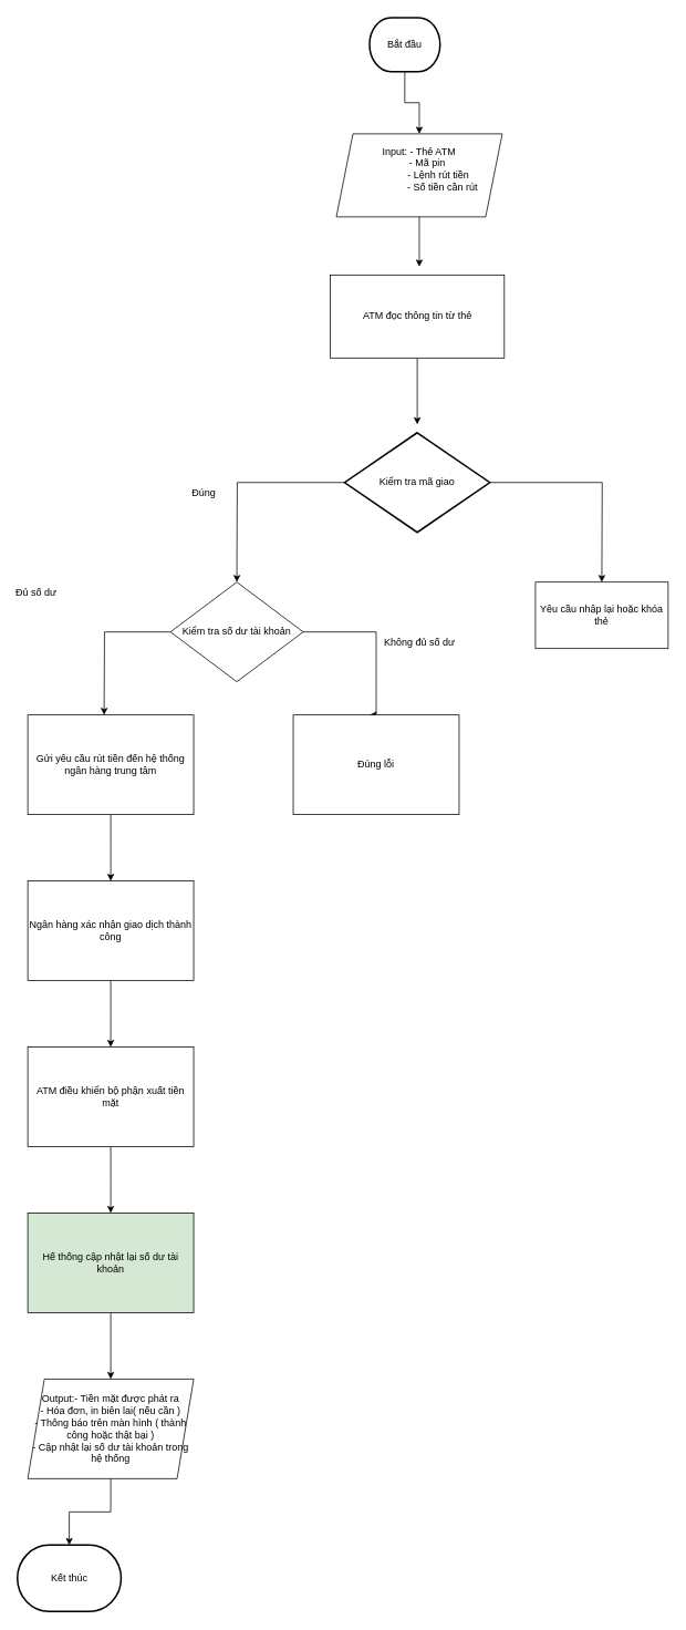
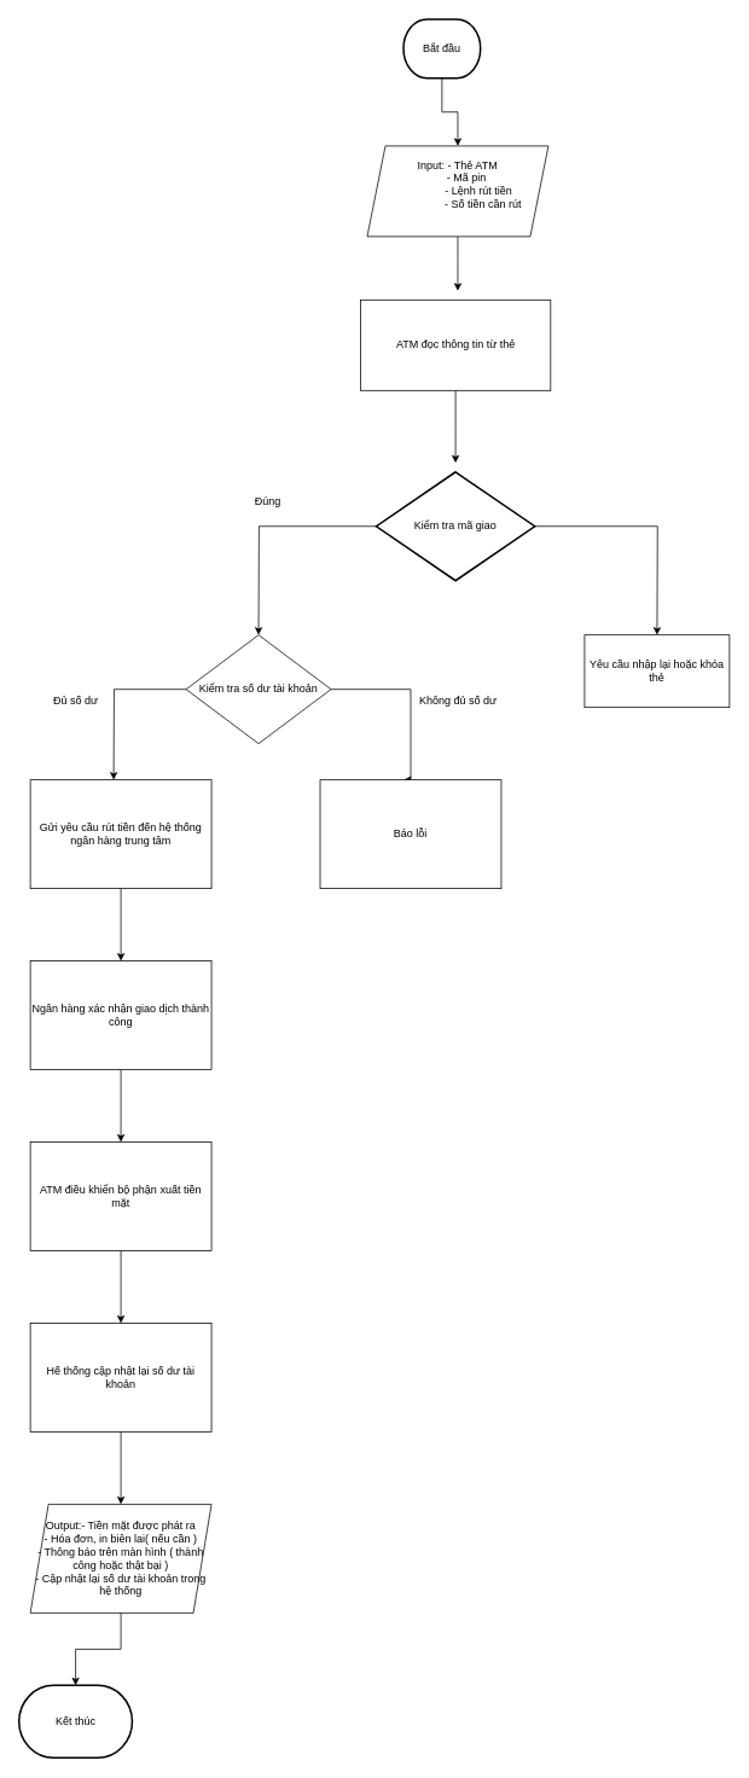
  <mxCell id="0" />
  <mxCell id="1" parent="0" />
  <mxCell id="2" style="edgeStyle=orthogonalEdgeStyle;rounded=0;orthogonalLoop=1;jettySize=auto;html=1;entryX=0.5;entryY=0;entryDx=0;entryDy=0;" edge="1" parent="1" source="3" target="5"><mxGeometry relative="1" as="geometry" /></mxCell>
  <mxCell id="3" value="Bắt đầu" style="strokeWidth=2;html=1;shape=mxgraph.flowchart.terminator;whiteSpace=wrap;" vertex="1" parent="1"><mxGeometry x="445" y="20" width="85" height="65" as="geometry" /></mxCell>
  <mxCell id="4" style="edgeStyle=orthogonalEdgeStyle;rounded=0;orthogonalLoop=1;jettySize=auto;html=1;" edge="1" parent="1" source="5"><mxGeometry relative="1" as="geometry"><mxPoint x="505" y="320" as="targetPoint" /></mxGeometry></mxCell>
  <mxCell id="5" value="Input: - Thẻ ATM&lt;div&gt;&amp;nbsp; &amp;nbsp; &amp;nbsp; - Mã pin&lt;/div&gt;&lt;div&gt;&lt;span style=&quot;background-color: transparent; color: light-dark(rgb(0, 0, 0), rgb(255, 255, 255));&quot;&gt;&amp;nbsp; &amp;nbsp; &amp;nbsp; &amp;nbsp; &amp;nbsp; &amp;nbsp; &amp;nbsp; - Lệnh rút tiền&lt;/span&gt;&lt;/div&gt;&lt;div&gt;&lt;span style=&quot;background-color: transparent; color: light-dark(rgb(0, 0, 0), rgb(255, 255, 255));&quot;&gt;&amp;nbsp; &amp;nbsp; &amp;nbsp; &amp;nbsp; &amp;nbsp; &amp;nbsp; &amp;nbsp; &amp;nbsp; &amp;nbsp;- Số tiền cần rút&lt;/span&gt;&lt;/div&gt;&lt;div&gt;&lt;br&gt;&lt;/div&gt;" style="shape=parallelogram;perimeter=parallelogramPerimeter;whiteSpace=wrap;html=1;fixedSize=1;" vertex="1" parent="1"><mxGeometry x="405" y="160" width="200" height="100" as="geometry" /></mxCell>
  <mxCell id="6" style="edgeStyle=orthogonalEdgeStyle;rounded=0;orthogonalLoop=1;jettySize=auto;html=1;" edge="1" parent="1" source="8"><mxGeometry relative="1" as="geometry"><mxPoint x="725" y="700" as="targetPoint" /></mxGeometry></mxCell>
  <mxCell id="7" style="edgeStyle=orthogonalEdgeStyle;rounded=0;orthogonalLoop=1;jettySize=auto;html=1;" edge="1" parent="1" source="8"><mxGeometry relative="1" as="geometry"><mxPoint x="285" y="700" as="targetPoint" /></mxGeometry></mxCell>
  <mxCell id="8" value="Kiểm tra mã giao" style="strokeWidth=2;html=1;shape=mxgraph.flowchart.decision;whiteSpace=wrap;" vertex="1" parent="1"><mxGeometry x="415" y="520" width="175" height="120" as="geometry" /></mxCell>
  <mxCell id="9" style="edgeStyle=orthogonalEdgeStyle;rounded=0;orthogonalLoop=1;jettySize=auto;html=1;" edge="1" parent="1" source="10"><mxGeometry relative="1" as="geometry"><mxPoint x="502.5" y="510" as="targetPoint" /></mxGeometry></mxCell>
  <mxCell id="10" value="ATM đọc thông tin từ thẻ" style="rounded=0;whiteSpace=wrap;html=1;" vertex="1" parent="1"><mxGeometry x="397.5" y="330" width="210" height="100" as="geometry" /></mxCell>
  <mxCell id="11" value="Output:- Tiền mặt được phát ra&lt;div&gt;- Hóa đơn, in biên lai( nếu cần )&lt;/div&gt;&lt;div&gt;- Thông báo trên màn hình ( thành công hoặc thật bại )&lt;/div&gt;&lt;div&gt;- Cập nhật lại số dư tài khoản trong hệ thống&lt;/div&gt;" style="shape=parallelogram;perimeter=parallelogramPerimeter;whiteSpace=wrap;html=1;fixedSize=1;" vertex="1" parent="1"><mxGeometry x="33" y="1660" width="200" height="120" as="geometry" /></mxCell>
  <mxCell id="12" value="Kết thúc" style="strokeWidth=2;html=1;shape=mxgraph.flowchart.terminator;whiteSpace=wrap;" vertex="1" parent="1"><mxGeometry x="20.5" y="1860" width="125" height="80" as="geometry" /></mxCell>
- <mxCell id="13" value="Đúng" style="text;html=1;align=center;verticalAlign=middle;resizable=0;points=[];autosize=1;strokeColor=none;fillColor=none;" vertex="1" parent="1"><mxGeometry x="220" y="578" width="50" height="30" as="geometry" /></mxCell>
+ <mxCell id="13" value="Đúng" style="text;html=1;align=center;verticalAlign=middle;resizable=0;points=[];autosize=1;strokeColor=none;fillColor=none;" vertex="1" parent="1"><mxGeometry x="270" y="538" width="50" height="30" as="geometry" /></mxCell>
  <mxCell id="14" value="Yêu cầu nhập lại hoặc khóa thẻ" style="whiteSpace=wrap;html=1;" vertex="1" parent="1"><mxGeometry x="645" y="700" width="160" height="80" as="geometry" /></mxCell>
  <mxCell id="15" style="edgeStyle=orthogonalEdgeStyle;rounded=0;orthogonalLoop=1;jettySize=auto;html=1;" edge="1" parent="1" source="17"><mxGeometry relative="1" as="geometry"><mxPoint x="445" y="860" as="targetPoint" /><Array as="points"><mxPoint x="453" y="760" /><mxPoint x="453" y="860" /></Array></mxGeometry></mxCell>
  <mxCell id="16" style="edgeStyle=orthogonalEdgeStyle;rounded=0;orthogonalLoop=1;jettySize=auto;html=1;" edge="1" parent="1" source="17"><mxGeometry relative="1" as="geometry"><mxPoint x="125" y="860" as="targetPoint" /></mxGeometry></mxCell>
  <mxCell id="17" value="Kiểm tra số dư tài khoản" style="rhombus;whiteSpace=wrap;html=1;" vertex="1" parent="1"><mxGeometry x="205" y="700" width="160" height="120" as="geometry" /></mxCell>
  <mxCell id="18" style="edgeStyle=orthogonalEdgeStyle;rounded=0;orthogonalLoop=1;jettySize=auto;html=1;" edge="1" parent="1" source="19"><mxGeometry relative="1" as="geometry"><mxPoint x="133" y="1060" as="targetPoint" /></mxGeometry></mxCell>
  <mxCell id="19" value="Gửi yêu cầu rút tiền đến hệ thống ngân hàng trung tâm" style="whiteSpace=wrap;html=1;" vertex="1" parent="1"><mxGeometry x="33" y="860" width="200" height="120" as="geometry" /></mxCell>
- <mxCell id="20" value="Đúng lỗi" style="whiteSpace=wrap;html=1;" vertex="1" parent="1"><mxGeometry x="353" y="860" width="200" height="120" as="geometry" /></mxCell>
- <mxCell id="21" value="Đủ số dư" style="text;html=1;align=center;verticalAlign=middle;resizable=0;points=[];autosize=1;strokeColor=none;fillColor=none;" vertex="1" parent="1"><mxGeometry x="8" y="698" width="70" height="30" as="geometry" /></mxCell>
+ <mxCell id="20" value="Báo lỗi" style="whiteSpace=wrap;html=1;" vertex="1" parent="1"><mxGeometry x="353" y="860" width="200" height="120" as="geometry" /></mxCell>
+ <mxCell id="21" value="Đủ số dư" style="text;html=1;align=center;verticalAlign=middle;resizable=0;points=[];autosize=1;strokeColor=none;fillColor=none;" vertex="1" parent="1"><mxGeometry x="48" y="758" width="70" height="30" as="geometry" /></mxCell>
  <mxCell id="22" value="Không đủ số dư" style="text;html=1;align=center;verticalAlign=middle;resizable=0;points=[];autosize=1;strokeColor=none;fillColor=none;" vertex="1" parent="1"><mxGeometry x="450" y="758" width="110" height="30" as="geometry" /></mxCell>
  <mxCell id="23" style="edgeStyle=orthogonalEdgeStyle;rounded=0;orthogonalLoop=1;jettySize=auto;html=1;" edge="1" parent="1" source="24"><mxGeometry relative="1" as="geometry"><mxPoint x="133" y="1260" as="targetPoint" /></mxGeometry></mxCell>
  <mxCell id="24" value="Ngân hàng xác nhận giao dịch thành công" style="whiteSpace=wrap;html=1;" vertex="1" parent="1"><mxGeometry x="33" y="1060" width="200" height="120" as="geometry" /></mxCell>
  <mxCell id="25" style="edgeStyle=orthogonalEdgeStyle;rounded=0;orthogonalLoop=1;jettySize=auto;html=1;" edge="1" parent="1" source="26"><mxGeometry relative="1" as="geometry"><mxPoint x="133" y="1460" as="targetPoint" /></mxGeometry></mxCell>
  <mxCell id="26" value="ATM điều khiển bộ phận xuất tiền mặt" style="whiteSpace=wrap;html=1;" vertex="1" parent="1"><mxGeometry x="33" y="1260" width="200" height="120" as="geometry" /></mxCell>
  <mxCell id="27" style="edgeStyle=orthogonalEdgeStyle;rounded=0;orthogonalLoop=1;jettySize=auto;html=1;entryX=0.5;entryY=0;entryDx=0;entryDy=0;" edge="1" parent="1" source="28" target="11"><mxGeometry relative="1" as="geometry" /></mxCell>
- <mxCell id="28" value="Hế thống cập nhật lại số dư tài khoản" style="whiteSpace=wrap;html=1;fillColor=#d5e8d4;" vertex="1" parent="1"><mxGeometry x="33" y="1460" width="200" height="120" as="geometry" /></mxCell>
+ <mxCell id="28" value="Hế thống cập nhật lại số dư tài khoản" style="whiteSpace=wrap;html=1;" vertex="1" parent="1"><mxGeometry x="33" y="1460" width="200" height="120" as="geometry" /></mxCell>
  <mxCell id="29" style="edgeStyle=orthogonalEdgeStyle;rounded=0;orthogonalLoop=1;jettySize=auto;html=1;entryX=0.5;entryY=0;entryDx=0;entryDy=0;entryPerimeter=0;" edge="1" parent="1" source="11" target="12"><mxGeometry relative="1" as="geometry" /></mxCell>
